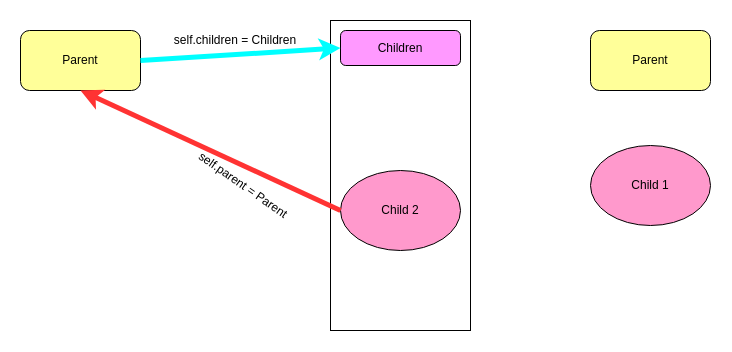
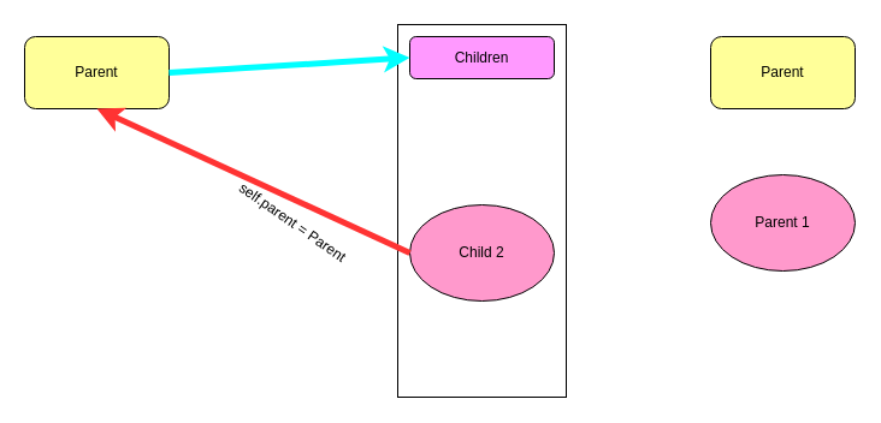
  <mxCell id="0" />
  <mxCell id="1" parent="0" />
  <mxCell id="2" value="" style="rounded=0;whiteSpace=wrap;html=1;fillColor=none;" vertex="1" parent="1"><mxGeometry x="330" y="20" width="140" height="310" as="geometry" /></mxCell>
  <mxCell id="3" value="Parent" style="rounded=1;whiteSpace=wrap;html=1;fillColor=#FFFF99;" vertex="1" parent="1"><mxGeometry x="20" y="30" width="120" height="60" as="geometry" /></mxCell>
- <mxCell id="4" value="Child 1" style="ellipse;whiteSpace=wrap;html=1;fillColor=#FF99CC;" vertex="1" parent="1"><mxGeometry x="590" y="145" width="120" height="80" as="geometry" /></mxCell>
+ <mxCell id="4" value="Parent 1" style="ellipse;whiteSpace=wrap;html=1;fillColor=#FF99CC;" vertex="1" parent="1"><mxGeometry x="590" y="145" width="120" height="80" as="geometry" /></mxCell>
  <mxCell id="5" value="Child 2" style="ellipse;whiteSpace=wrap;html=1;fillColor=#FF99CC;" vertex="1" parent="1"><mxGeometry x="340" y="170" width="120" height="80" as="geometry" /></mxCell>
  <mxCell id="6" value="Children" style="rounded=1;whiteSpace=wrap;html=1;fillColor=#FF99FF;" vertex="1" parent="1"><mxGeometry x="340" y="30" width="120" height="35" as="geometry" /></mxCell>
  <mxCell id="7" value="" style="endArrow=classic;html=1;entryX=0.5;entryY=1;entryDx=0;entryDy=0;exitX=0;exitY=0.5;exitDx=0;exitDy=0;strokeWidth=5;fillColor=#CC0000;strokeColor=#FF3333;" edge="1" parent="1" source="5" target="3"><mxGeometry width="50" height="50" relative="1" as="geometry"><mxPoint x="20" y="390" as="sourcePoint" /><mxPoint x="70" y="340" as="targetPoint" /></mxGeometry></mxCell>
  <mxCell id="8" value="self.parent = Parent" style="text;html=1;strokeColor=none;fillColor=none;align=center;verticalAlign=middle;whiteSpace=wrap;rounded=0;rotation=35;direction=south;" vertex="1" parent="1"><mxGeometry x="180" y="160" width="126" height="50" as="geometry" /></mxCell>
  <mxCell id="9" value="" style="endArrow=classic;html=1;exitX=1;exitY=0.5;exitDx=0;exitDy=0;entryX=0;entryY=0.5;entryDx=0;entryDy=0;strokeColor=#00FFFF;strokeWidth=5;" edge="1" parent="1" source="3" target="6"><mxGeometry width="50" height="50" relative="1" as="geometry"><mxPoint x="20" y="390" as="sourcePoint" /><mxPoint x="70" y="340" as="targetPoint" /></mxGeometry></mxCell>
- <mxCell id="10" value="self.children = Children" style="text;html=1;strokeColor=none;fillColor=none;align=center;verticalAlign=middle;whiteSpace=wrap;rounded=0;" vertex="1" parent="1"><mxGeometry x="150" y="30" width="170" height="20" as="geometry" /></mxCell>
  <mxCell id="11" value="Parent" style="rounded=1;whiteSpace=wrap;html=1;fillColor=#FFFF99;" vertex="1" parent="1"><mxGeometry x="590" y="30" width="120" height="60" as="geometry" /></mxCell>
